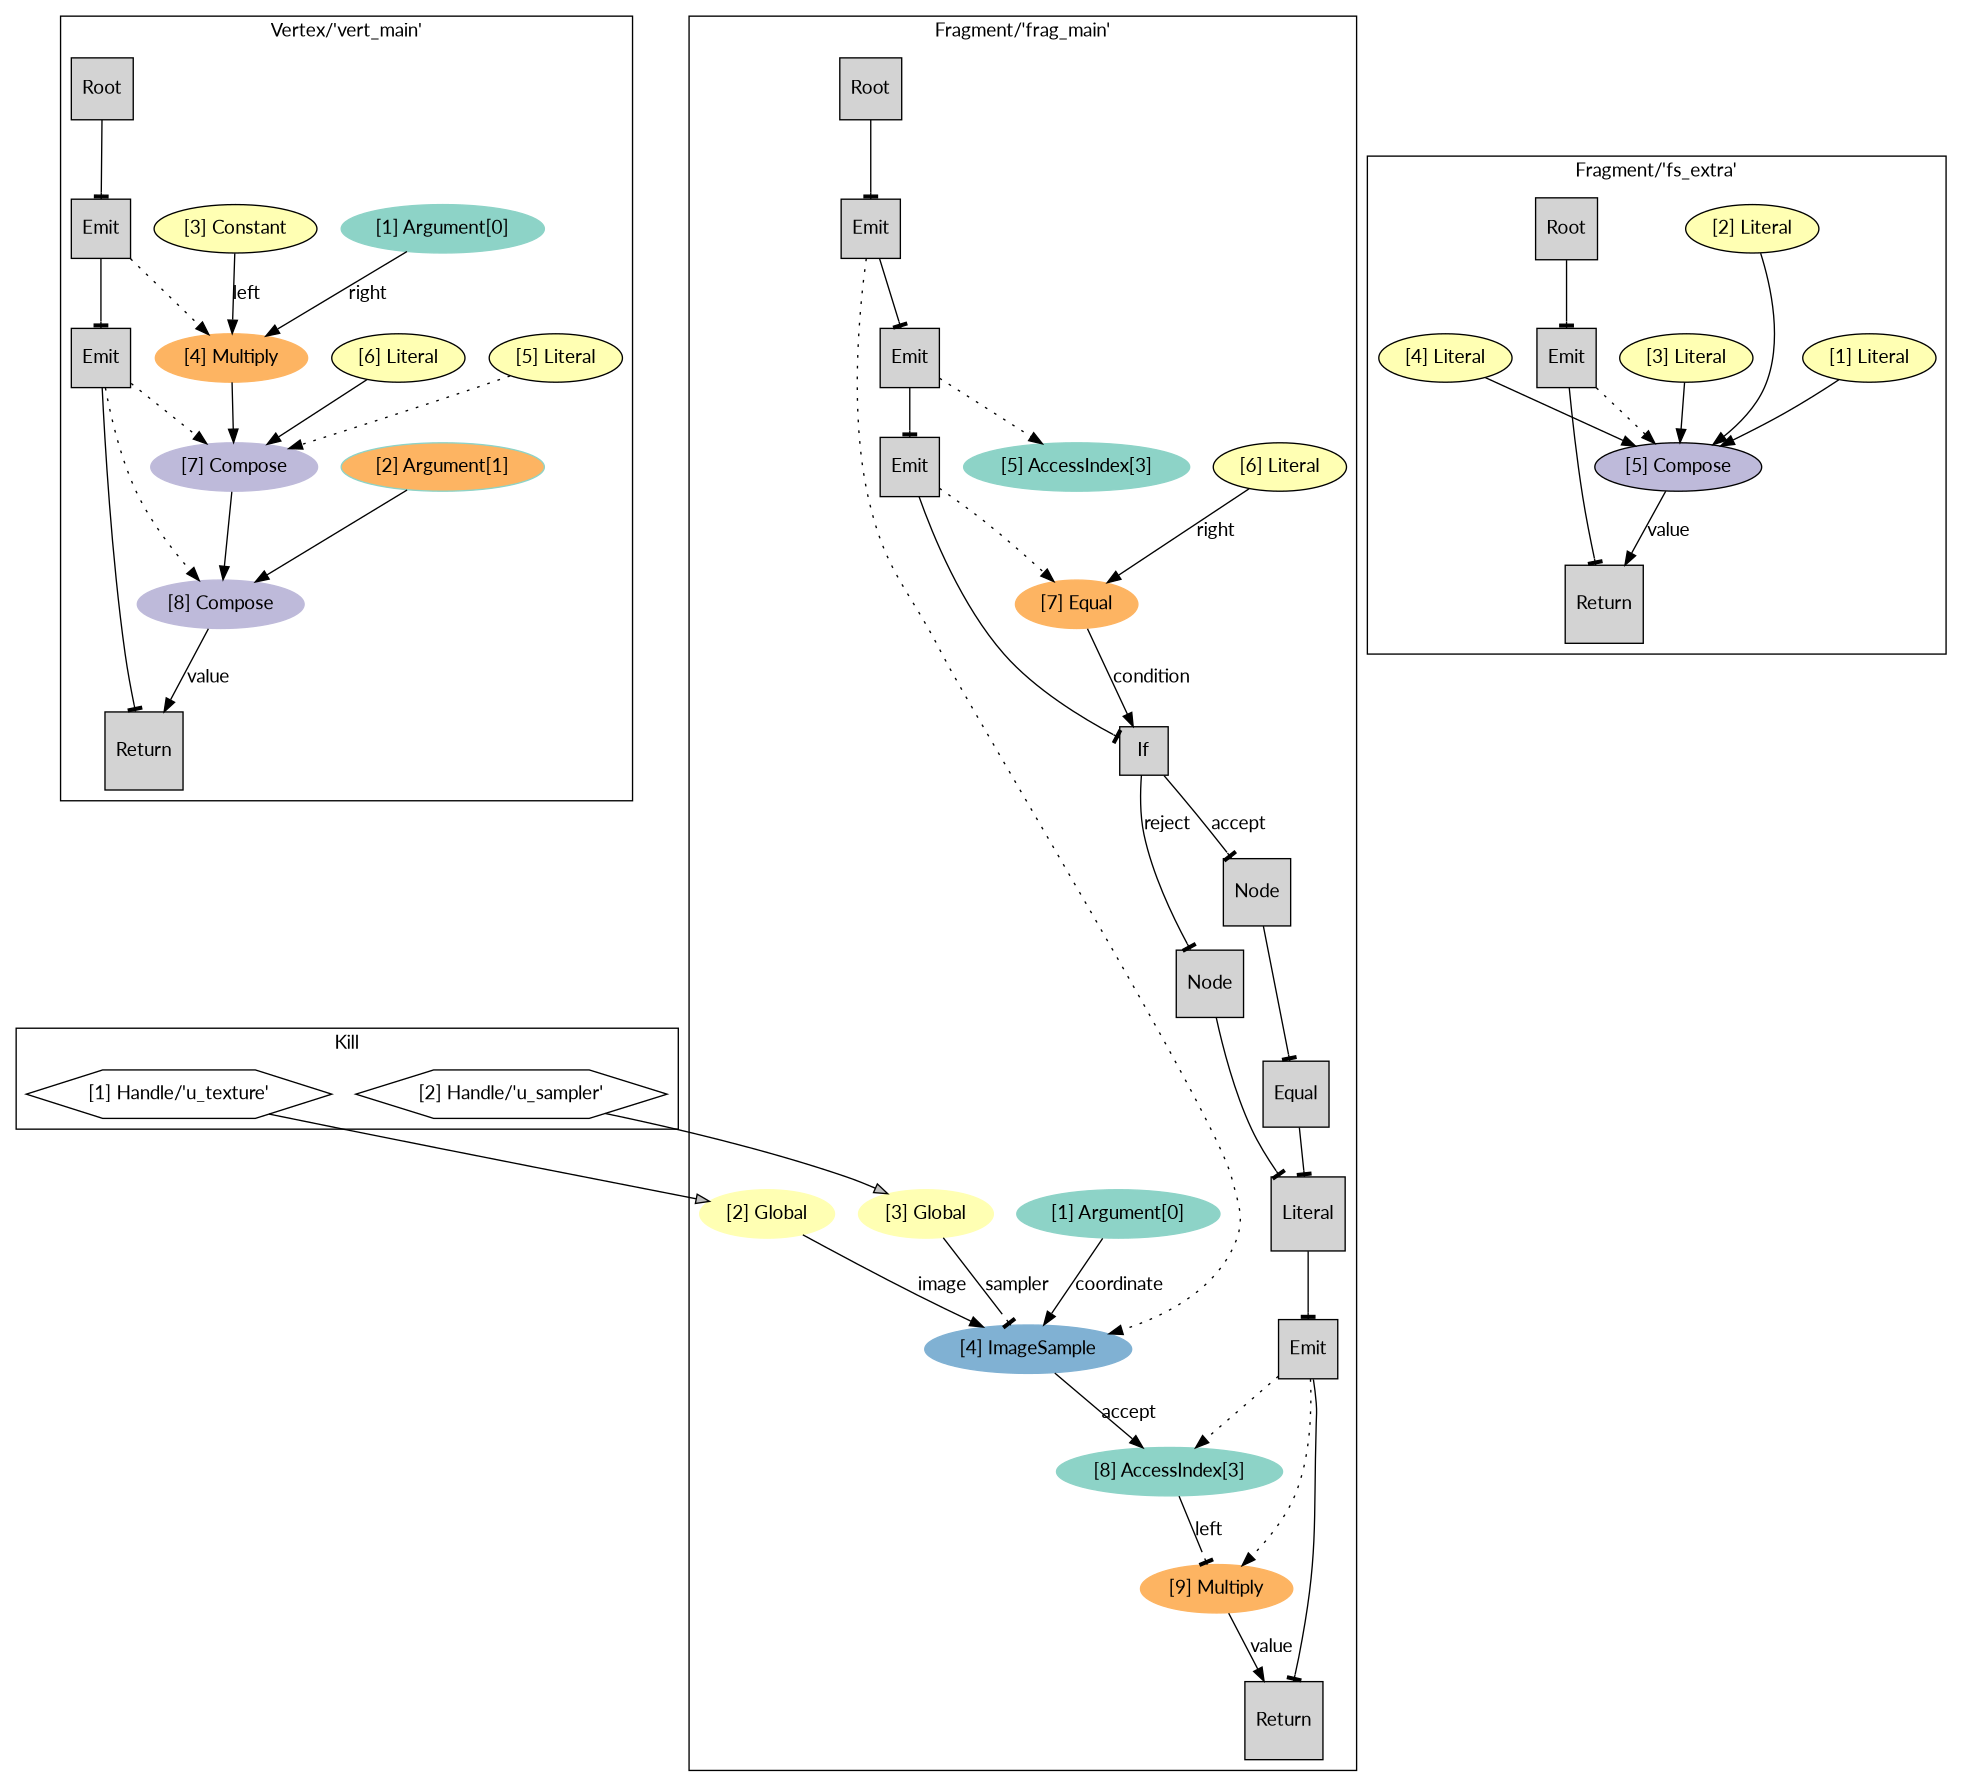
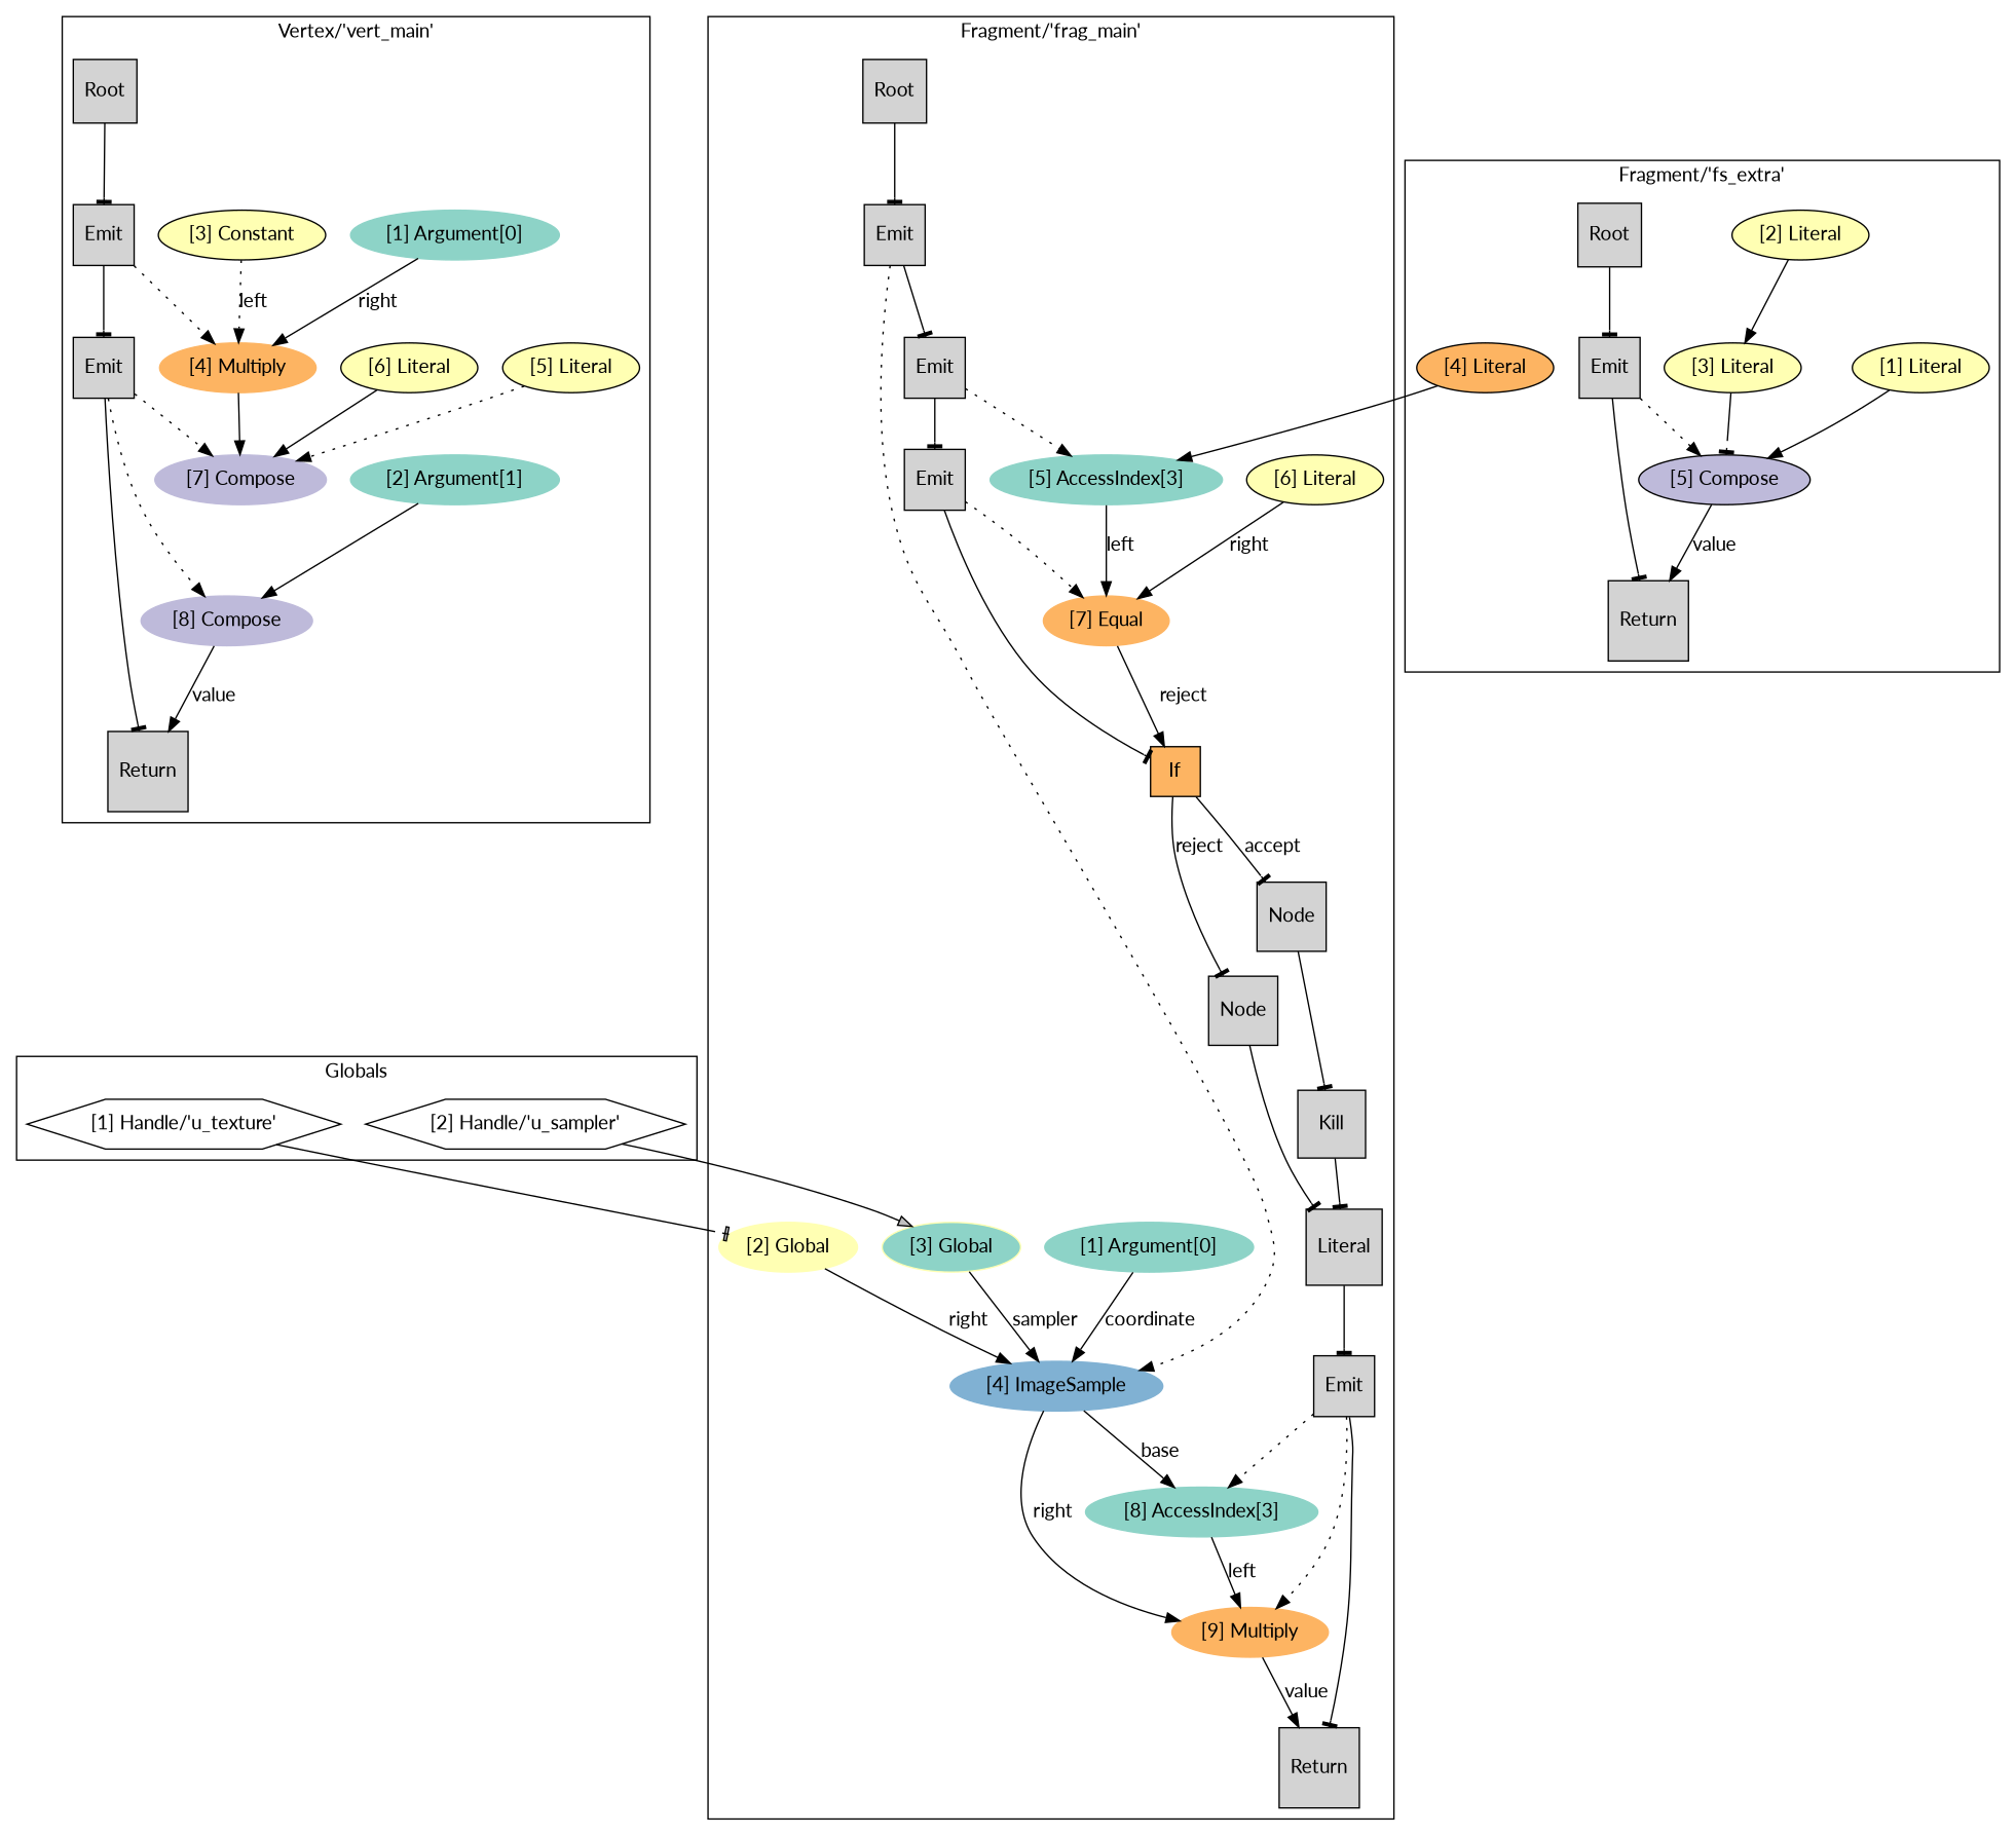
  digraph {
    fontname=Lato
    node [fontname=Lato style=filled]
    edge [fontname=Lato]
    n1 [color="#8dd3c7" label="[1] Argument[0]"]
    n2 [color="#fdb462" label="[4] Multiply"]
-   n3 [color="#8dd3c7" label="[2] Argument[1]" fillcolor="#fdb462"]
+   n3 [color="#8dd3c7" label="[2] Argument[1]"]
    n4 [color="#bebada" label="[8] Compose"]
    n5 [fillcolor="#ffffb3" label="[3] Constant"]
    n6 [color="#bebada" label="[7] Compose"]
    n7 [fillcolor="#ffffb3" label="[5] Literal"]
    n8 [fillcolor="#ffffb3" label="[6] Literal"]
    n9 [label=Return shape=square]
    n10 [label=Root shape=square]
    n11 [label=Emit shape=square]
    n12 [label=Emit shape=square]
    n13 [label="[1] Handle/'u_texture'" shape=hexagon style=""]
    n14 [label="[2] Handle/'u_sampler'" shape=hexagon style=""]
    n15 [color="#ffffb3" label="[2] Global"]
-   n16 [color="#ffffb3" label="[3] Global"]
+   n16 [color="#ffffb3" label="[3] Global" fillcolor="#8dd3c7"]
    n17 [color="#8dd3c7" label="[1] Argument[0]"]
    n18 [color="#80b1d3" label="[4] ImageSample"]
    n19 [color="#8dd3c7" label="[5] AccessIndex[3]"]
    n20 [color="#8dd3c7" label="[8] AccessIndex[3]"]
    n21 [color="#fdb462" label="[9] Multiply"]
    n22 [color="#fdb462" label="[7] Equal"]
    n23 [fillcolor="#ffffb3" label="[6] Literal"]
-   n24 [label=If shape=square]
+   n24 [label=If shape=square fillcolor="#fdb462"]
    n25 [label=Return shape=square]
    n26 [label=Root shape=square]
    n27 [label=Emit shape=square]
    n28 [label=Emit shape=square]
    n29 [label=Emit shape=square]
    n30 [label="Node" shape=square]
    n31 [label="Node" shape=square]
-   n32 [label=Equal shape=square]
+   n32 [label=Kill shape=square]
    n33 [label=Literal shape=square]
    n34 [label=Emit shape=square]
    n35 [fillcolor="#ffffb3" label="[1] Literal"]
    n36 [fillcolor="#bebada" label="[5] Compose"]
    n37 [fillcolor="#ffffb3" label="[2] Literal"]
    n38 [fillcolor="#ffffb3" label="[3] Literal"]
-   n39 [fillcolor="#ffffb3" label="[4] Literal"]
+   n39 [fillcolor="#fdb462" label="[4] Literal"]
    n40 [label=Return shape=square]
    n41 [label=Root shape=square]
    n42 [label=Emit shape=square]
    subgraph cluster_1 {
      label="Vertex/'vert_main'"
      n1
      n2
      n3
      n4
      n5
      n6
      n7
      n8
      n9
      n10
      n11
      n12
    }
    subgraph cluster_2 {
-     label=Kill
+     label=Globals
      n13
      n14
    }
    subgraph cluster_3 {
      label="Fragment/'frag_main'"
      n15
      n16
      n17
      n18
      n19
      n20
      n21
      n22
      n23
      n24
      n25
      n26
      n27
      n28
      n29
      n30
      n31
      n32
      n33
      n34
    }
    subgraph cluster_4 {
      label="Fragment/'fs_extra'"
      n35
      n36
      n37
      n38
      n39
      n40
      n41
      n42
    }
    n1 -> n2 [label=right]
    n2 -> n6
    n3 -> n4
    n4 -> n9 [label=value]
-   n5 -> n2 [label=left]
-   n6 -> n4
+   n5 -> n2 [label=left style=dotted]
    n7 -> n6 [style=dotted]
    n8 -> n6
    n10 -> n11 [arrowhead=tee]
    n11 -> n2 [style=dotted]
    n11 -> n12 [arrowhead=tee]
    n12 -> n4 [style=dotted]
    n12 -> n6 [style=dotted]
    n12 -> n9 [arrowhead=tee]
-   n13 -> n15 [fillcolor=gray]
+   n13 -> n15 [fillcolor=gray arrowhead=tee]
    n14 -> n16 [fillcolor=gray]
-   n15 -> n18 [label=image]
-   n16 -> n18 [label=sampler arrowhead=tee]
+   n15 -> n18 [label=right]
+   n16 -> n18 [label=sampler]
    n17 -> n18 [label=coordinate]
-   n18 -> n20 [label=accept]
-   n20 -> n21 [label=left arrowhead=tee]
+   n18 -> n20 [label=base]
+   n18 -> n21 [label=right]
+   n19 -> n22 [label=left]
+   n20 -> n21 [label=left]
    n21 -> n25 [label=value]
-   n22 -> n24 [label=condition]
+   n22 -> n24 [label=reject]
    n23 -> n22 [label=right]
    n24 -> n30 [arrowhead=tee label=accept]
    n24 -> n31 [arrowhead=tee label=reject]
    n26 -> n27 [arrowhead=tee]
    n27 -> n18 [style=dotted]
    n27 -> n28 [arrowhead=tee]
    n28 -> n19 [style=dotted]
    n28 -> n29 [arrowhead=tee]
    n29 -> n22 [style=dotted]
    n29 -> n24 [arrowhead=tee]
    n30 -> n32 [arrowhead=tee]
    n31 -> n33 [arrowhead=tee]
    n32 -> n33 [arrowhead=tee]
    n33 -> n34 [arrowhead=tee]
    n34 -> n20 [style=dotted]
    n34 -> n21 [style=dotted]
    n34 -> n25 [arrowhead=tee]
    n35 -> n36
    n36 -> n40 [label=value]
-   n37 -> n36
-   n38 -> n36
-   n39 -> n36
+   n37 -> n38
+   n38 -> n36 [arrowhead=tee]
+   n39 -> n19
    n41 -> n42 [arrowhead=tee]
    n42 -> n36 [style=dotted]
    n42 -> n40 [arrowhead=tee]
  }
